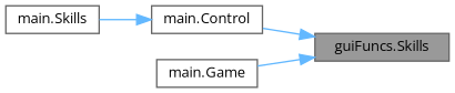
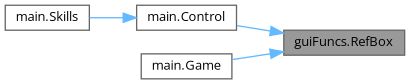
  digraph {
    fontname="Open Sans"
    rankdir=RL
    node [color=grey40 fillcolor=white fontname="Open Sans" fontsize=10 shape=box style=filled]
    edge [color=steelblue1 dir=back fontname="Open Sans" fontsize=10 labelfontname=Helvetica labelfontsize=10 style=solid]
-   n1 [color=gray40 fillcolor=grey60 fontcolor=black height=0.2 label="guiFuncs.Skills" width=0.4]
+   n1 [color=gray40 fillcolor=grey60 fontcolor=black height=0.2 label="guiFuncs.RefBox" width=0.4]
    n2 [height=0.2 label="main.Control" width=0.4]
    n3 [height=0.2 label="main.Game" width=0.4]
    n4 [height=0.2 label="main.Skills" width=0.4]
    n1 -> n2
    n1 -> n3
    n2 -> n4
  }
